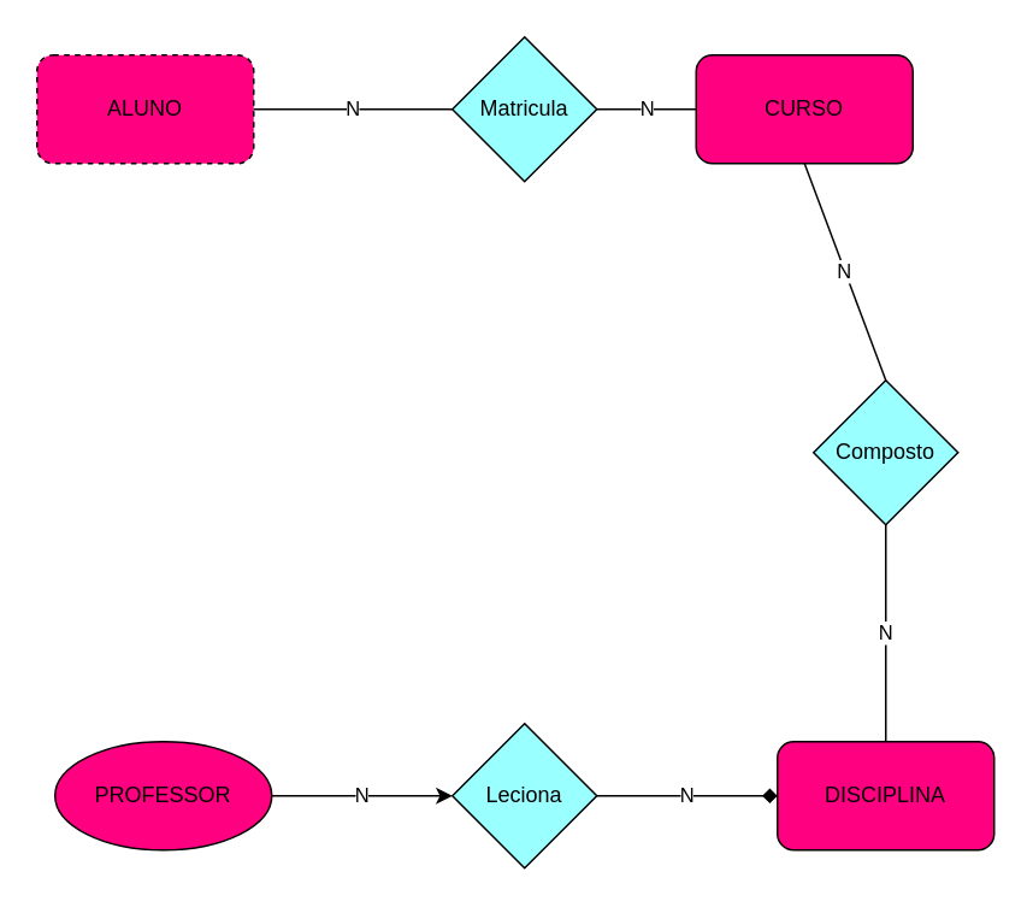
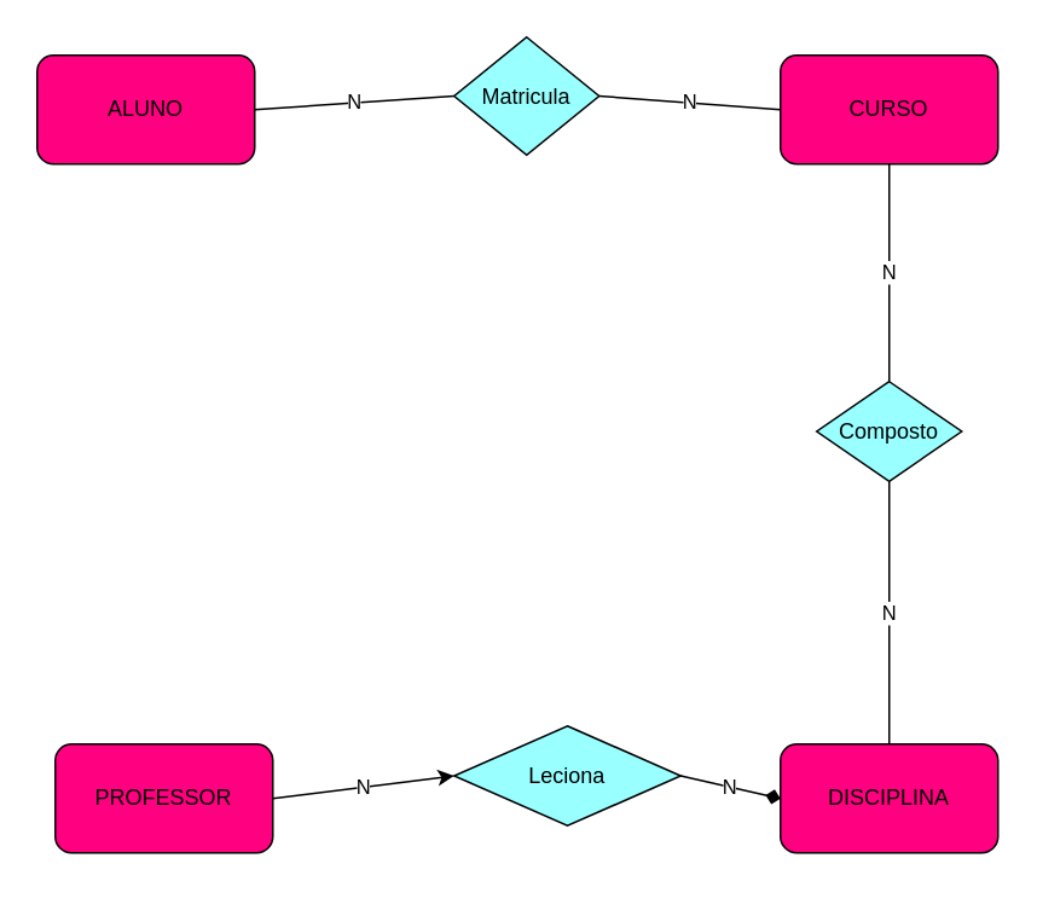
  <mxCell id="0" />
  <mxCell id="1" parent="0" />
- <mxCell id="2" value="PROFESSOR" style="ellipse;whiteSpace=wrap;html=1;fillColor=#FF0080;" vertex="1" parent="1"><mxGeometry x="30" y="410" width="120" height="60" as="geometry" /></mxCell>
- <mxCell id="3" value="ALUNO" style="rounded=1;whiteSpace=wrap;html=1;fillColor=#FF0080;dashed=1;" vertex="1" parent="1"><mxGeometry x="20" y="30" width="120" height="60" as="geometry" /></mxCell>
+ <mxCell id="2" value="PROFESSOR" style="rounded=1;whiteSpace=wrap;html=1;fillColor=#FF0080;" vertex="1" parent="1"><mxGeometry x="30" y="410" width="120" height="60" as="geometry" /></mxCell>
+ <mxCell id="3" value="ALUNO" style="rounded=1;whiteSpace=wrap;html=1;fillColor=#FF0080;" vertex="1" parent="1"><mxGeometry x="20" y="30" width="120" height="60" as="geometry" /></mxCell>
  <mxCell id="4" value="DISCIPLINA" style="rounded=1;whiteSpace=wrap;html=1;fillColor=#FF0080;" vertex="1" parent="1"><mxGeometry x="430" y="410" width="120" height="60" as="geometry" /></mxCell>
- <mxCell id="5" value="CURSO" style="rounded=1;whiteSpace=wrap;html=1;fillColor=#FF0080;" vertex="1" parent="1"><mxGeometry x="385" y="30" width="120" height="60" as="geometry" /></mxCell>
- <mxCell id="6" value="&lt;font color=&quot;#000000&quot;&gt;Leciona&lt;/font&gt;" style="rhombus;whiteSpace=wrap;html=1;fillColor=#99FFFF;" vertex="1" parent="1"><mxGeometry x="250" y="400" width="80" height="80" as="geometry" /></mxCell>
- <mxCell id="7" value="&lt;font color=&quot;#000000&quot;&gt;Composto&lt;/font&gt;" style="rhombus;whiteSpace=wrap;html=1;fillColor=#99FFFF;" vertex="1" parent="1"><mxGeometry x="450" y="210" width="80" height="80" as="geometry" /></mxCell>
- <mxCell id="8" value="&lt;font color=&quot;#000000&quot;&gt;Matricula&lt;/font&gt;" style="rhombus;whiteSpace=wrap;html=1;fillColor=#99FFFF;" vertex="1" parent="1"><mxGeometry x="250" y="20" width="80" height="80" as="geometry" /></mxCell>
+ <mxCell id="5" value="CURSO" style="rounded=1;whiteSpace=wrap;html=1;fillColor=#FF0080;" vertex="1" parent="1"><mxGeometry x="430" y="30" width="120" height="60" as="geometry" /></mxCell>
+ <mxCell id="6" value="&lt;font color=&quot;#000000&quot;&gt;Leciona&lt;/font&gt;" style="rhombus;whiteSpace=wrap;html=1;fillColor=#99FFFF;" vertex="1" parent="1"><mxGeometry x="250" y="400" width="125" height="55" as="geometry" /></mxCell>
+ <mxCell id="7" value="&lt;font color=&quot;#000000&quot;&gt;Composto&lt;/font&gt;" style="rhombus;whiteSpace=wrap;html=1;fillColor=#99FFFF;" vertex="1" parent="1"><mxGeometry x="450" y="210" width="80" height="55" as="geometry" /></mxCell>
+ <mxCell id="8" value="&lt;font color=&quot;#000000&quot;&gt;Matricula&lt;/font&gt;" style="rhombus;whiteSpace=wrap;html=1;fillColor=#99FFFF;" vertex="1" parent="1"><mxGeometry x="250" y="20" width="80" height="65" as="geometry" /></mxCell>
  <mxCell id="9" value="N" style="endArrow=none;html=1;exitX=1;exitY=0.5;exitDx=0;exitDy=0;entryX=0;entryY=0.5;entryDx=0;entryDy=0;" edge="1" parent="1" source="3" target="8"><mxGeometry width="50" height="50" relative="1" as="geometry"><mxPoint x="220" y="350" as="sourcePoint" /><mxPoint x="270" y="300" as="targetPoint" /></mxGeometry></mxCell>
  <mxCell id="10" value="N" style="endArrow=none;html=1;exitX=1;exitY=0.5;exitDx=0;exitDy=0;entryX=0;entryY=0.5;entryDx=0;entryDy=0;" edge="1" parent="1" source="8" target="5"><mxGeometry width="50" height="50" relative="1" as="geometry"><mxPoint x="220" y="350" as="sourcePoint" /><mxPoint x="270" y="300" as="targetPoint" /></mxGeometry></mxCell>
  <mxCell id="11" value="N" style="endArrow=none;html=1;exitX=0.5;exitY=1;exitDx=0;exitDy=0;entryX=0.5;entryY=0;entryDx=0;entryDy=0;" edge="1" parent="1" source="5" target="7"><mxGeometry width="50" height="50" relative="1" as="geometry"><mxPoint x="220" y="350" as="sourcePoint" /><mxPoint x="270" y="300" as="targetPoint" /></mxGeometry></mxCell>
  <mxCell id="12" value="N" style="endArrow=none;html=1;exitX=0.5;exitY=1;exitDx=0;exitDy=0;entryX=0.5;entryY=0;entryDx=0;entryDy=0;" edge="1" parent="1" source="7" target="4"><mxGeometry width="50" height="50" relative="1" as="geometry"><mxPoint x="220" y="350" as="sourcePoint" /><mxPoint x="270" y="300" as="targetPoint" /></mxGeometry></mxCell>
  <mxCell id="13" value="N" style="endArrow=diamond;html=1;exitX=1;exitY=0.5;exitDx=0;exitDy=0;entryX=0;entryY=0.5;entryDx=0;entryDy=0;" edge="1" parent="1" source="6" target="4"><mxGeometry width="50" height="50" relative="1" as="geometry"><mxPoint x="220" y="350" as="sourcePoint" /><mxPoint x="270" y="300" as="targetPoint" /></mxGeometry></mxCell>
  <mxCell id="14" value="N" style="endArrow=classic;html=1;exitX=1;exitY=0.5;exitDx=0;exitDy=0;entryX=0;entryY=0.5;entryDx=0;entryDy=0;" edge="1" parent="1" source="2" target="6"><mxGeometry width="50" height="50" relative="1" as="geometry"><mxPoint x="220" y="350" as="sourcePoint" /><mxPoint x="270" y="300" as="targetPoint" /></mxGeometry></mxCell>
